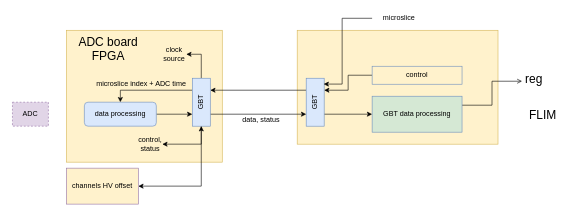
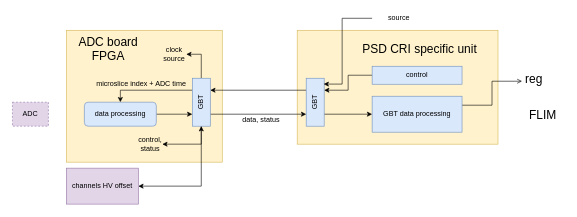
  <mxCell id="0" />
  <mxCell id="1" parent="0" />
  <mxCell id="2" value="" style="rounded=0;whiteSpace=wrap;html=1;fontSize=12;fillColor=#fff2cc;strokeColor=#d6b656;" vertex="1" parent="1"><mxGeometry x="495" y="50" width="335" height="190" as="geometry" /></mxCell>
  <mxCell id="3" value="" style="rounded=0;whiteSpace=wrap;html=1;fillColor=#fff2cc;strokeColor=#d6b656;" vertex="1" parent="1"><mxGeometry x="110" y="50" width="260" height="220" as="geometry" /></mxCell>
  <mxCell id="4" style="edgeStyle=orthogonalEdgeStyle;rounded=0;orthogonalLoop=1;jettySize=auto;html=1;exitX=0.75;exitY=0;exitDx=0;exitDy=0;entryX=0.75;entryY=1;entryDx=0;entryDy=0;" edge="1" parent="1" source="6" target="11"><mxGeometry relative="1" as="geometry" /></mxCell>
  <mxCell id="5" style="edgeStyle=orthogonalEdgeStyle;rounded=0;orthogonalLoop=1;jettySize=auto;html=1;exitX=0.25;exitY=1;exitDx=0;exitDy=0;startArrow=none;startFill=0;fontSize=12;" edge="1" parent="1" source="6" target="23"><mxGeometry relative="1" as="geometry" /></mxCell>
  <mxCell id="6" value="GBT" style="rounded=0;whiteSpace=wrap;html=1;rotation=-90;fillColor=#dae8fc;strokeColor=#6c8ebf;" vertex="1" parent="1"><mxGeometry x="485" y="155" width="80" height="30" as="geometry" /></mxCell>
  <mxCell id="7" style="edgeStyle=orthogonalEdgeStyle;rounded=0;orthogonalLoop=1;jettySize=auto;html=1;exitX=0.25;exitY=1;exitDx=0;exitDy=0;entryX=0.25;entryY=0;entryDx=0;entryDy=0;" edge="1" parent="1" source="11" target="6"><mxGeometry relative="1" as="geometry" /></mxCell>
  <mxCell id="8" style="edgeStyle=orthogonalEdgeStyle;rounded=0;orthogonalLoop=1;jettySize=auto;html=1;exitX=0.75;exitY=0;exitDx=0;exitDy=0;entryX=0.5;entryY=0;entryDx=0;entryDy=0;" edge="1" parent="1" source="11" target="13"><mxGeometry relative="1" as="geometry" /></mxCell>
  <mxCell id="9" style="edgeStyle=orthogonalEdgeStyle;rounded=0;orthogonalLoop=1;jettySize=auto;html=1;exitX=1;exitY=0.5;exitDx=0;exitDy=0;entryX=1;entryY=0.5;entryDx=0;entryDy=0;fontSize=12;" edge="1" parent="1" source="11" target="16"><mxGeometry relative="1" as="geometry" /></mxCell>
  <mxCell id="10" style="edgeStyle=orthogonalEdgeStyle;rounded=0;orthogonalLoop=1;jettySize=auto;html=1;exitX=0;exitY=0.5;exitDx=0;exitDy=0;entryX=1;entryY=0.5;entryDx=0;entryDy=0;fontSize=12;" edge="1" parent="1" source="11" target="19"><mxGeometry relative="1" as="geometry" /></mxCell>
  <mxCell id="11" value="GBT" style="rounded=0;whiteSpace=wrap;html=1;rotation=-90;fillColor=#dae8fc;strokeColor=#6c8ebf;" vertex="1" parent="1"><mxGeometry x="295" y="155" width="80" height="30" as="geometry" /></mxCell>
  <mxCell id="12" style="edgeStyle=orthogonalEdgeStyle;rounded=0;orthogonalLoop=1;jettySize=auto;html=1;exitX=1;exitY=0.5;exitDx=0;exitDy=0;entryX=0.25;entryY=0;entryDx=0;entryDy=0;" edge="1" parent="1" source="13" target="11"><mxGeometry relative="1" as="geometry" /></mxCell>
  <mxCell id="13" value="data processing" style="whiteSpace=wrap;html=1;fillColor=#dae8fc;strokeColor=#6c8ebf;rounded=1;" vertex="1" parent="1"><mxGeometry x="140" y="170" width="120" height="40" as="geometry" /></mxCell>
  <mxCell id="14" value="ADC" style="rounded=0;whiteSpace=wrap;html=1;fillColor=#e1d5e7;strokeColor=#9673a6;dashed=1;" vertex="1" parent="1"><mxGeometry x="20" y="170" width="60" height="40" as="geometry" /></mxCell>
  <mxCell id="15" value="microslice index + ADC time" style="text;html=1;strokeColor=none;fillColor=none;align=center;verticalAlign=middle;whiteSpace=wrap;rounded=0;" vertex="1" parent="1"><mxGeometry x="150" y="130" width="170" height="20" as="geometry" /></mxCell>
  <mxCell id="16" value="clock source" style="text;html=1;strokeColor=none;fillColor=none;align=center;verticalAlign=middle;whiteSpace=wrap;rounded=0;" vertex="1" parent="1"><mxGeometry y="80" width="40" height="20" as="geometry" x="270" /></mxCell>
  <mxCell id="17" value="ADC board FPGA" style="text;html=1;strokeColor=none;fillColor=none;align=center;verticalAlign=middle;whiteSpace=wrap;rounded=0;fontSize=20;" vertex="1" parent="1"><mxGeometry x="120" y="70" width="120" height="20" as="geometry" /></mxCell>
  <mxCell id="18" value="data, status" style="text;html=1;strokeColor=none;fillColor=none;align=center;verticalAlign=middle;whiteSpace=wrap;rounded=0;fontSize=12;" vertex="1" parent="1"><mxGeometry x="395" y="190" width="80" height="20" as="geometry" /></mxCell>
- <mxCell id="19" value="channels HV offset" style="rounded=0;whiteSpace=wrap;html=1;fontSize=12;fillColor=#fff2cc;strokeColor=#9673a6;" vertex="1" parent="1"><mxGeometry x="110" y="280" width="120" height="60" as="geometry" /></mxCell>
+ <mxCell id="19" value="channels HV offset" style="rounded=0;whiteSpace=wrap;html=1;fontSize=12;fillColor=#e1d5e7;strokeColor=#9673a6;" vertex="1" parent="1"><mxGeometry x="110" y="280" width="120" height="60" as="geometry" /></mxCell>
  <mxCell id="20" style="edgeStyle=orthogonalEdgeStyle;rounded=0;orthogonalLoop=1;jettySize=auto;html=1;exitX=1;exitY=0.5;exitDx=0;exitDy=0;entryX=0;entryY=0.5;entryDx=0;entryDy=0;fontSize=12;startArrow=classic;startFill=1;" edge="1" parent="1" source="21" target="11"><mxGeometry relative="1" as="geometry" /></mxCell>
  <mxCell id="21" value="control, status" style="text;html=1;strokeColor=none;fillColor=none;align=center;verticalAlign=middle;whiteSpace=wrap;rounded=0;fontSize=12;" vertex="1" parent="1"><mxGeometry x="230" y="230" width="40" height="20" as="geometry" /></mxCell>
  <mxCell id="22" style="edgeStyle=orthogonalEdgeStyle;rounded=0;orthogonalLoop=1;jettySize=auto;html=1;exitX=1;exitY=0.25;exitDx=0;exitDy=0;entryX=0;entryY=0.75;entryDx=0;entryDy=0;startArrow=none;startFill=0;fontSize=20;endArrow=open;" edge="1" parent="1" source="23" target="29"><mxGeometry relative="1" as="geometry" /></mxCell>
- <mxCell id="23" value="GBT data processing" style="rounded=0;whiteSpace=wrap;html=1;fontSize=12;fillColor=#d5e8d4;strokeColor=#6c8ebf;" vertex="1" parent="1"><mxGeometry x="620" y="160" width="150" height="60" as="geometry" /></mxCell>
+ <mxCell id="23" value="GBT data processing" style="rounded=0;whiteSpace=wrap;html=1;fontSize=12;fillColor=#dae8fc;strokeColor=#6c8ebf;" vertex="1" parent="1"><mxGeometry x="620" y="160" width="150" height="60" as="geometry" /></mxCell>
  <mxCell id="24" style="edgeStyle=orthogonalEdgeStyle;rounded=0;orthogonalLoop=1;jettySize=auto;html=1;exitX=0;exitY=0.5;exitDx=0;exitDy=0;entryX=0.75;entryY=1;entryDx=0;entryDy=0;startArrow=none;startFill=0;fontSize=12;" edge="1" parent="1" source="25" target="6"><mxGeometry relative="1" as="geometry" /></mxCell>
- <mxCell id="25" value="control" style="rounded=0;whiteSpace=wrap;html=1;fontSize=12;fillColor=#fff2cc;strokeColor=#6c8ebf;" vertex="1" parent="1"><mxGeometry x="620" y="110" width="150" height="30" as="geometry" /></mxCell>
+ <mxCell id="25" value="control" style="rounded=0;whiteSpace=wrap;html=1;fontSize=12;fillColor=#dae8fc;strokeColor=#6c8ebf;" vertex="1" parent="1"><mxGeometry x="620" y="110" width="150" height="30" as="geometry" /></mxCell>
  <mxCell id="26" style="edgeStyle=orthogonalEdgeStyle;rounded=0;orthogonalLoop=1;jettySize=auto;html=1;exitX=0;exitY=0.5;exitDx=0;exitDy=0;entryX=0.878;entryY=0.973;entryDx=0;entryDy=0;startArrow=none;startFill=0;fontSize=12;entryPerimeter=0;" edge="1" parent="1" source="27" target="6"><mxGeometry relative="1" as="geometry"><Array as="points"><mxPoint x="570" y="30" /><mxPoint x="570" y="140" /></Array></mxGeometry></mxCell>
- <mxCell id="27" value="microslice" style="text;html=1;strokeColor=none;fillColor=none;align=center;verticalAlign=middle;whiteSpace=wrap;rounded=0;fontSize=12;" vertex="1" parent="1"><mxGeometry x="620" y="20" width="90" height="20" as="geometry" /></mxCell>
+ <mxCell id="27" value="source" style="text;html=1;strokeColor=none;fillColor=none;align=center;verticalAlign=middle;whiteSpace=wrap;rounded=0;fontSize=12;" vertex="1" parent="1"><mxGeometry x="620" y="20" width="90" height="20" as="geometry" /></mxCell>
+ <mxCell id="28" value="PSD CRI specific unit" style="text;html=1;strokeColor=none;fillColor=none;align=center;verticalAlign=middle;whiteSpace=wrap;rounded=0;fontSize=20;" vertex="1" parent="1"><mxGeometry x="590" y="60" width="219" height="40" as="geometry" /></mxCell>
  <mxCell id="29" value="reg" style="text;html=1;strokeColor=none;fillColor=none;align=center;verticalAlign=middle;whiteSpace=wrap;rounded=0;fontSize=20;" vertex="1" parent="1"><mxGeometry x="870" y="120" width="40" height="20" as="geometry" /></mxCell>
  <mxCell id="30" value="FLIM" style="text;html=1;strokeColor=none;fillColor=none;align=center;verticalAlign=middle;whiteSpace=wrap;rounded=0;fontSize=20;" vertex="1" parent="1"><mxGeometry x="870" y="180" width="70" height="20" as="geometry" /></mxCell>
